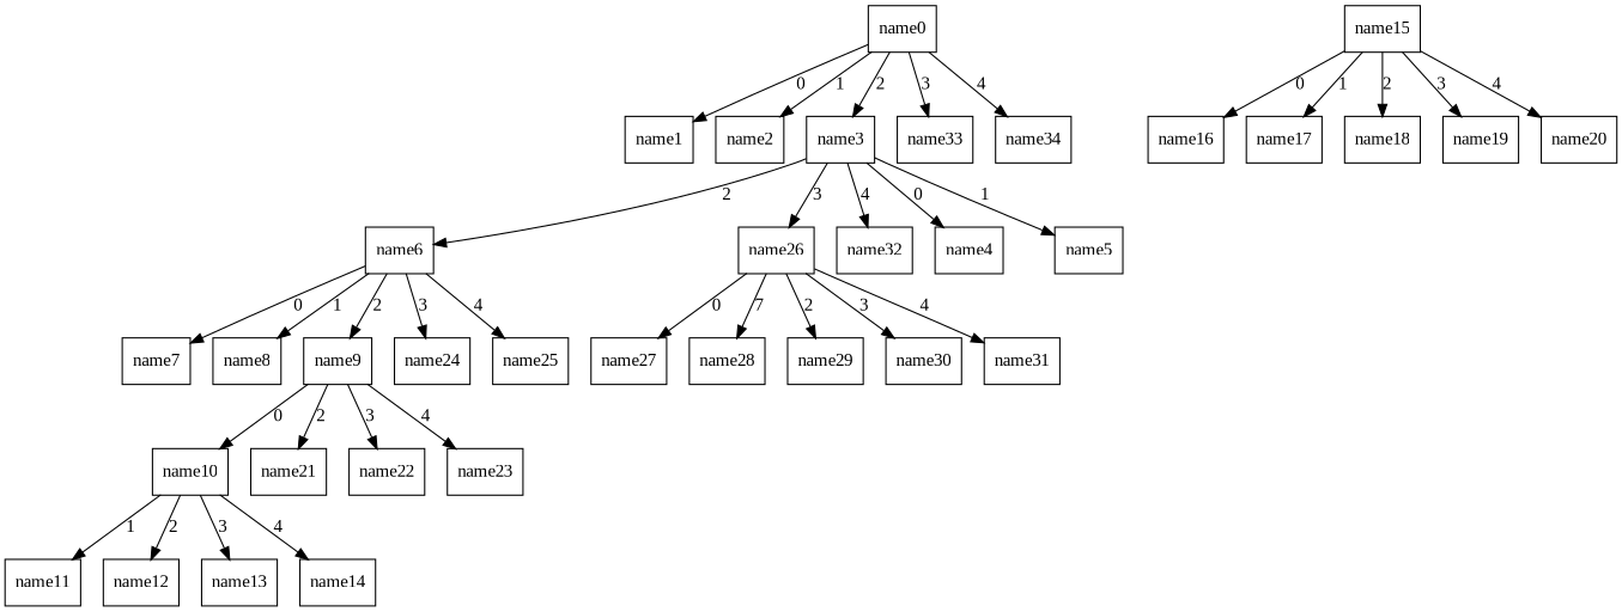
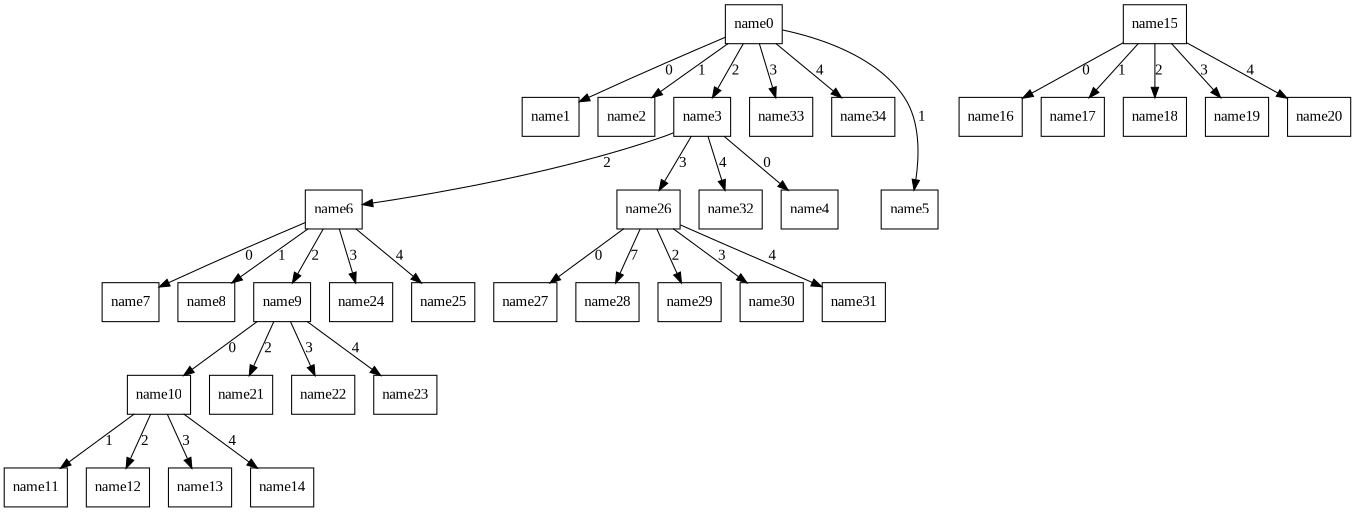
  digraph {
    fontname="Liberation Serif"
    node [fontname="Liberation Serif" shape=record]
    edge [fontname="Liberation Serif"]
    name0
    name1
    name2
    name3
    name33
    name34
    name4
    name5
    name6
    name26
    name32
    name7
    name8
    name9
    name24
    name25
    name27
    name28
    name29
    name30
    name31
    name10
    name21
    name22
    name23
    name11
    name12
    name13
    name14
    name15
    name16
    name17
    name18
    name19
    name20
    name0 -> name1 [label=0]
    name0 -> name2 [label=1]
    name0 -> name3 [label=2]
    name0 -> name33 [label=3]
    name0 -> name34 [label=4]
    name3 -> name4 [label=0]
-   name3 -> name5 [label=1]
+   name0 -> name5 [label=1]
    name3 -> name6 [label=2]
    name3 -> name26 [label=3]
    name3 -> name32 [label=4]
    name6 -> name7 [label=0]
    name6 -> name8 [label=1]
    name6 -> name9 [label=2]
    name6 -> name24 [label=3]
    name6 -> name25 [label=4]
    name26 -> name27 [label=0]
    name26 -> name28 [label=7]
    name26 -> name29 [label=2]
    name26 -> name30 [label=3]
    name26 -> name31 [label=4]
    name9 -> name10 [label=0]
    name9 -> name21 [label=2]
    name9 -> name22 [label=3]
    name9 -> name23 [label=4]
    name10 -> name11 [label=1]
    name10 -> name12 [label=2]
    name10 -> name13 [label=3]
    name10 -> name14 [label=4]
    name15 -> name16 [label=0]
    name15 -> name17 [label=1]
    name15 -> name18 [label=2]
    name15 -> name19 [label=3]
    name15 -> name20 [label=4]
  }
